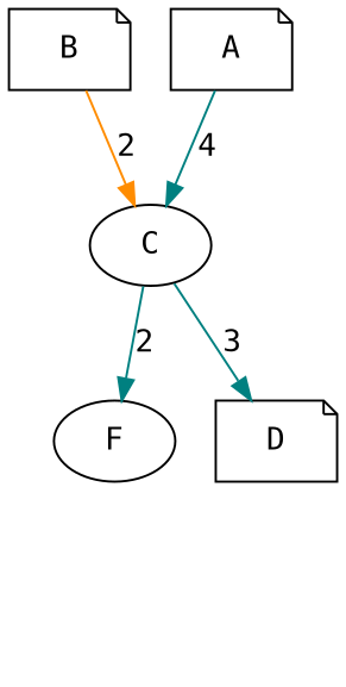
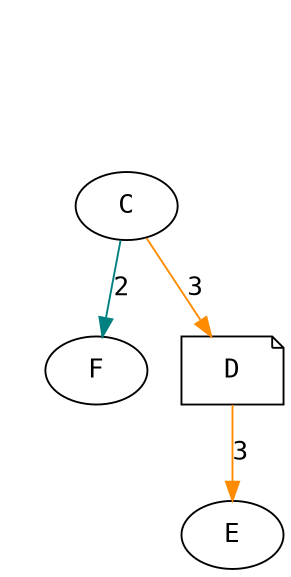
  digraph {
    fontname="DejaVu Sans Mono"
    node [fontname="DejaVu Sans Mono" shape=ellipse]
    edge [color=teal fontname="DejaVu Sans Mono"]
    C
-   B [shape=note]
    F
    D [shape=note]
-   A [shape=note]
+   E
    C -> F [label=2]
-   C -> D [label=3]
-   B -> C [color=darkorange label=2]
-   A -> C [label=4]
+   C -> D [color=darkorange label=3]
+   D -> E [color=darkorange label=3]
  }
